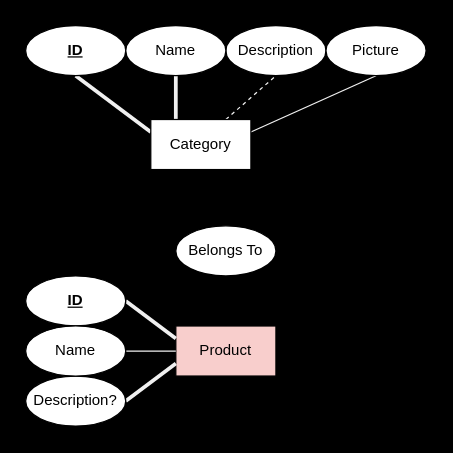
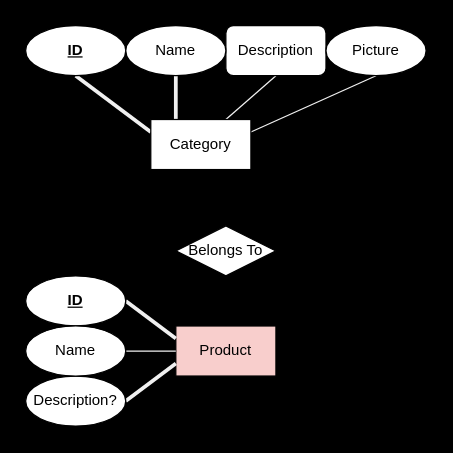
  <mxCell id="0" />
  <mxCell id="1" parent="0" />
  <mxCell id="2" value="Product" style="rounded=0;whiteSpace=wrap;html=1;fillColor=#f8cecc;" parent="1" vertex="1"><mxGeometry x="140" y="260" width="80" height="40" as="geometry" /></mxCell>
  <mxCell id="3" style="edgeStyle=none;rounded=0;orthogonalLoop=1;jettySize=auto;html=1;exitX=1;exitY=0.5;exitDx=0;exitDy=0;entryX=0;entryY=0.25;entryDx=0;entryDy=0;startArrow=none;startFill=0;endArrow=none;endFill=0;strokeColor=#f0f0f0;strokeWidth=3;" parent="1" source="4" target="2" edge="1"><mxGeometry relative="1" as="geometry" /></mxCell>
  <mxCell id="4" value="&lt;u&gt;&lt;b&gt;ID&lt;/b&gt;&lt;/u&gt;" style="ellipse;whiteSpace=wrap;html=1;" parent="1" vertex="1"><mxGeometry x="20" y="220" width="80" height="40" as="geometry" /></mxCell>
  <mxCell id="5" style="edgeStyle=none;rounded=0;orthogonalLoop=1;jettySize=auto;html=1;exitX=1;exitY=0.5;exitDx=0;exitDy=0;entryX=0;entryY=0.75;entryDx=0;entryDy=0;startArrow=none;startFill=0;endArrow=none;endFill=0;strokeColor=#f0f0f0;strokeWidth=3;" parent="1" source="6" target="2" edge="1"><mxGeometry relative="1" as="geometry" /></mxCell>
  <mxCell id="6" value="Description?" style="ellipse;whiteSpace=wrap;html=1;" parent="1" vertex="1"><mxGeometry x="20" y="300" width="80" height="40" as="geometry" /></mxCell>
  <mxCell id="7" style="edgeStyle=none;rounded=0;orthogonalLoop=1;jettySize=auto;html=1;exitX=1;exitY=0.5;exitDx=0;exitDy=0;entryX=0;entryY=0.5;entryDx=0;entryDy=0;startArrow=none;startFill=0;endArrow=none;endFill=0;strokeColor=#f0f0f0;strokeWidth=1;" parent="1" source="8" target="2" edge="1"><mxGeometry relative="1" as="geometry" /></mxCell>
  <mxCell id="8" value="Name" style="ellipse;whiteSpace=wrap;html=1;" parent="1" vertex="1"><mxGeometry x="20" y="260" width="80" height="40" as="geometry" /></mxCell>
  <mxCell id="9" value="" style="edgeStyle=orthogonalEdgeStyle;rounded=0;orthogonalLoop=1;jettySize=auto;html=1;endArrow=block;endFill=0;startArrow=classic;startFill=1;" edge="1" parent="1" source="11" target="2"><mxGeometry relative="1" as="geometry" /></mxCell>
- <mxCell id="10" value="" style="edgeStyle=orthogonalEdgeStyle;rounded=0;orthogonalLoop=1;jettySize=auto;html=1;endArrow=none;endFill=0;dashed=1;" edge="1" parent="1" source="11" target="16"><mxGeometry relative="1" as="geometry" /></mxCell>
- <mxCell id="11" value="Belongs To" style="ellipse;whiteSpace=wrap;html=1;" parent="1" vertex="1"><mxGeometry x="140" y="180" width="80" height="40" as="geometry" /></mxCell>
+ <mxCell id="10" value="" style="edgeStyle=orthogonalEdgeStyle;rounded=0;orthogonalLoop=1;jettySize=auto;html=1;endArrow=none;endFill=0;" edge="1" parent="1" source="11" target="16"><mxGeometry relative="1" as="geometry" /></mxCell>
+ <mxCell id="11" value="Belongs To" style="rhombus;whiteSpace=wrap;html=1;" parent="1" vertex="1"><mxGeometry x="140" y="180" width="80" height="40" as="geometry" /></mxCell>
  <mxCell id="12" style="edgeStyle=none;rounded=0;orthogonalLoop=1;jettySize=auto;html=1;exitX=0.25;exitY=0;exitDx=0;exitDy=0;entryX=0.5;entryY=1;entryDx=0;entryDy=0;startArrow=none;startFill=0;endArrow=none;endFill=0;strokeColor=#f0f0f0;strokeWidth=3;" parent="1" source="16" target="19" edge="1"><mxGeometry relative="1" as="geometry" /></mxCell>
- <mxCell id="13" style="edgeStyle=none;rounded=0;orthogonalLoop=1;jettySize=auto;html=1;exitX=0.75;exitY=0;exitDx=0;exitDy=0;entryX=0.5;entryY=1;entryDx=0;entryDy=0;startArrow=none;startFill=0;endArrow=none;endFill=0;strokeColor=#f0f0f0;strokeWidth=1;dashed=1;" parent="1" source="16" target="18" edge="1"><mxGeometry relative="1" as="geometry" /></mxCell>
+ <mxCell id="13" style="edgeStyle=none;rounded=0;orthogonalLoop=1;jettySize=auto;html=1;exitX=0.75;exitY=0;exitDx=0;exitDy=0;entryX=0.5;entryY=1;entryDx=0;entryDy=0;startArrow=none;startFill=0;endArrow=none;endFill=0;strokeColor=#f0f0f0;strokeWidth=1;" parent="1" source="16" target="18" edge="1"><mxGeometry relative="1" as="geometry" /></mxCell>
  <mxCell id="14" style="edgeStyle=none;rounded=0;orthogonalLoop=1;jettySize=auto;html=1;exitX=1;exitY=0.25;exitDx=0;exitDy=0;entryX=0.5;entryY=1;entryDx=0;entryDy=0;startArrow=none;startFill=0;endArrow=none;endFill=0;strokeColor=#f0f0f0;strokeWidth=1;" parent="1" source="16" target="20" edge="1"><mxGeometry relative="1" as="geometry" /></mxCell>
  <mxCell id="15" style="edgeStyle=none;rounded=0;orthogonalLoop=1;jettySize=auto;html=1;exitX=0;exitY=0.25;exitDx=0;exitDy=0;entryX=0.5;entryY=1;entryDx=0;entryDy=0;startArrow=none;startFill=0;endArrow=none;endFill=0;strokeColor=#f0f0f0;strokeWidth=3;" parent="1" source="16" target="17" edge="1"><mxGeometry relative="1" as="geometry" /></mxCell>
  <mxCell id="16" value="Category" style="rounded=0;whiteSpace=wrap;html=1;" parent="1" vertex="1"><mxGeometry x="120" y="95" width="80" height="40" as="geometry" /></mxCell>
  <mxCell id="17" value="&lt;u&gt;&lt;b&gt;ID&lt;/b&gt;&lt;/u&gt;" style="ellipse;whiteSpace=wrap;html=1;" parent="1" vertex="1"><mxGeometry x="20" y="20" width="80" height="40" as="geometry" /></mxCell>
- <mxCell id="18" value="Description" style="ellipse;whiteSpace=wrap;html=1;" parent="1" vertex="1"><mxGeometry x="180" y="20" width="80" height="40" as="geometry" /></mxCell>
+ <mxCell id="18" value="Description" style="whiteSpace=wrap;html=1;rounded=1;" parent="1" vertex="1"><mxGeometry x="180" y="20" width="80" height="40" as="geometry" /></mxCell>
  <mxCell id="19" value="Name" style="ellipse;whiteSpace=wrap;html=1;" parent="1" vertex="1"><mxGeometry x="100" y="20" width="80" height="40" as="geometry" /></mxCell>
  <mxCell id="20" value="Picture" style="ellipse;whiteSpace=wrap;html=1;" parent="1" vertex="1"><mxGeometry x="260" y="20" width="80" height="40" as="geometry" /></mxCell>
